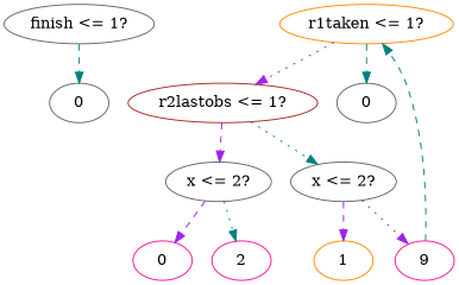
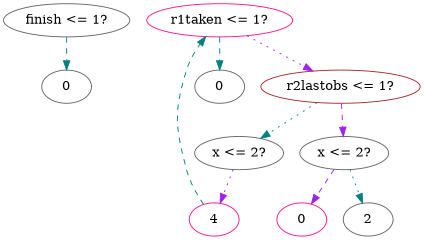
  digraph {
    rankdir=TB
    node [color=gray40]
    edge [color=teal style=dashed]
    n1 [label="finish <= 1?"]
    n2 [label=0]
-   n3 [color=darkorange label="r1taken <= 1?"]
+   n3 [color=deeppink label="r1taken <= 1?"]
    n4 [color=brown label="r2lastobs <= 1?"]
    n5 [label=0]
    n6 [label="x <= 2?"]
    n7 [label="x <= 2?"]
-   n8 [color=deeppink label=9]
-   n9 [color=darkorange label=1]
+   n8 [color=deeppink label=4]
    n10 [color=deeppink label=0]
-   n11 [color=deeppink label=2]
+   n11 [label=2]
    n1 -> n2
    n3 -> n4 [color=purple style=dotted]
    n3 -> n5
    n4 -> n6 [style=dotted]
    n4 -> n7 [color=purple]
    n6 -> n8 [color=purple style=dotted]
-   n6 -> n9 [color=purple]
    n7 -> n10 [color=purple]
    n7 -> n11 [style=dotted]
    n8 -> n3
  }
